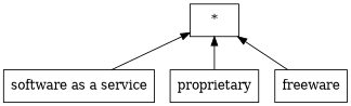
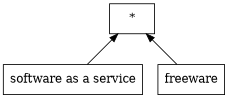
  digraph {
    rankdir=BT
    node [shape=record]
    n1 [label="{software as a service}"]
    n2 [label="{*}"]
-   n3 [label="{proprietary}"]
    n4 [label="{freeware}"]
    subgraph sub_1 {
      n1
      n2
-     n3
      n4
    }
    n1 -> n2
-   n3 -> n2
    n4 -> n2
  }
